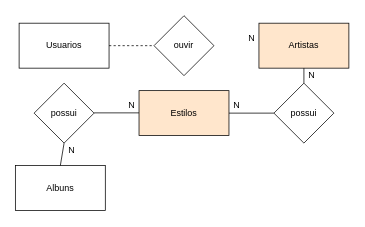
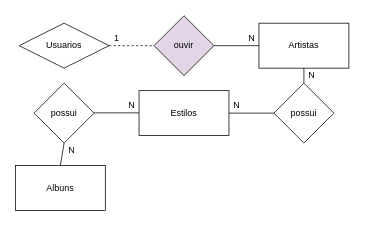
  <mxCell id="0" />
  <mxCell id="1" parent="0" />
- <mxCell id="2" value="Usuarios" style="rounded=0;whiteSpace=wrap;html=1;" vertex="1" parent="1"><mxGeometry x="25" y="30" width="120" height="60" as="geometry" /></mxCell>
- <mxCell id="3" value="ouvir" style="rhombus;whiteSpace=wrap;html=1;" vertex="1" parent="1"><mxGeometry x="205" y="20" width="80" height="80" as="geometry" /></mxCell>
- <mxCell id="4" value="Artistas" style="rounded=0;whiteSpace=wrap;html=1;fillColor=#ffe6cc;" vertex="1" parent="1"><mxGeometry x="345" y="30" width="120" height="60" as="geometry" /></mxCell>
+ <mxCell id="2" value="Usuarios" style="rhombus;whiteSpace=wrap;html=1;" vertex="1" parent="1"><mxGeometry x="25" y="30" width="120" height="60" as="geometry" /></mxCell>
+ <mxCell id="3" value="ouvir" style="rhombus;whiteSpace=wrap;html=1;fillColor=#e1d5e7;" vertex="1" parent="1"><mxGeometry x="205" y="20" width="80" height="80" as="geometry" /></mxCell>
+ <mxCell id="4" value="Artistas" style="rounded=0;whiteSpace=wrap;html=1;" vertex="1" parent="1"><mxGeometry x="345" y="30" width="120" height="60" as="geometry" /></mxCell>
  <mxCell id="5" value="" style="endArrow=none;html=1;exitX=1;exitY=0.5;exitDx=0;exitDy=0;entryX=0;entryY=0.5;entryDx=0;entryDy=0;dashed=1;" edge="1" parent="1" source="2" target="3"><mxGeometry width="50" height="50" relative="1" as="geometry"><mxPoint x="295" y="90" as="sourcePoint" /><mxPoint x="345" y="40" as="targetPoint" /></mxGeometry></mxCell>
+ <mxCell id="6" value="" style="endArrow=none;html=1;exitX=1;exitY=0.5;exitDx=0;exitDy=0;entryX=0;entryY=0.5;entryDx=0;entryDy=0;" edge="1" parent="1" source="3" target="4"><mxGeometry width="50" height="50" relative="1" as="geometry"><mxPoint x="295" y="90" as="sourcePoint" /><mxPoint x="345" y="40" as="targetPoint" /></mxGeometry></mxCell>
+ <mxCell id="7" value="1" style="text;html=1;align=center;verticalAlign=middle;resizable=0;points=[];autosize=1;" vertex="1" parent="1"><mxGeometry x="145" y="40" width="20" height="20" as="geometry" /></mxCell>
  <mxCell id="8" value="N" style="text;html=1;align=center;verticalAlign=middle;resizable=0;points=[];autosize=1;" vertex="1" parent="1"><mxGeometry x="325" y="40" width="20" height="20" as="geometry" /></mxCell>
  <mxCell id="9" value="" style="endArrow=none;html=1;entryX=0.5;entryY=1;entryDx=0;entryDy=0;" edge="1" parent="1" target="4"><mxGeometry width="50" height="50" relative="1" as="geometry"><mxPoint x="405" y="110" as="sourcePoint" /><mxPoint x="345" y="40" as="targetPoint" /></mxGeometry></mxCell>
  <mxCell id="10" value="possui" style="rhombus;whiteSpace=wrap;html=1;" vertex="1" parent="1"><mxGeometry x="365" y="110" width="80" height="80" as="geometry" /></mxCell>
  <mxCell id="11" value="" style="endArrow=none;html=1;exitX=1;exitY=0.5;exitDx=0;exitDy=0;entryX=0;entryY=0.5;entryDx=0;entryDy=0;" edge="1" parent="1"><mxGeometry width="50" height="50" relative="1" as="geometry"><mxPoint x="305" y="150" as="sourcePoint" /><mxPoint x="365" y="150" as="targetPoint" /></mxGeometry></mxCell>
  <mxCell id="12" value="" style="endArrow=none;html=1;exitX=1;exitY=0.5;exitDx=0;exitDy=0;entryX=0;entryY=0.5;entryDx=0;entryDy=0;" edge="1" parent="1"><mxGeometry width="50" height="50" relative="1" as="geometry"><mxPoint x="125" y="149.66" as="sourcePoint" /><mxPoint x="185" y="149.66" as="targetPoint" /></mxGeometry></mxCell>
- <mxCell id="13" value="Estilos" style="rounded=0;whiteSpace=wrap;html=1;fillColor=#ffe6cc;" vertex="1" parent="1"><mxGeometry x="185" y="120" width="120" height="60" as="geometry" /></mxCell>
+ <mxCell id="13" value="Estilos" style="rounded=0;whiteSpace=wrap;html=1;" vertex="1" parent="1"><mxGeometry x="185" y="120" width="120" height="60" as="geometry" /></mxCell>
  <mxCell id="14" value="possui" style="rhombus;whiteSpace=wrap;html=1;" vertex="1" parent="1"><mxGeometry x="45" y="110" width="80" height="80" as="geometry" /></mxCell>
  <mxCell id="15" value="N" style="text;html=1;align=center;verticalAlign=middle;resizable=0;points=[];autosize=1;" vertex="1" parent="1"><mxGeometry x="405" y="90" width="20" height="20" as="geometry" /></mxCell>
  <mxCell id="16" value="N" style="text;html=1;align=center;verticalAlign=middle;resizable=0;points=[];autosize=1;" vertex="1" parent="1"><mxGeometry x="305" y="130" width="20" height="20" as="geometry" /></mxCell>
  <mxCell id="17" value="Albuns" style="rounded=0;whiteSpace=wrap;html=1;" vertex="1" parent="1"><mxGeometry x="20" y="220" width="120" height="60" as="geometry" /></mxCell>
  <mxCell id="18" value="" style="endArrow=none;html=1;entryX=0.5;entryY=1;entryDx=0;entryDy=0;exitX=0.5;exitY=0;exitDx=0;exitDy=0;" edge="1" parent="1" source="17" target="14"><mxGeometry width="50" height="50" relative="1" as="geometry"><mxPoint x="65" y="170" as="sourcePoint" /><mxPoint x="115" y="120" as="targetPoint" /></mxGeometry></mxCell>
  <mxCell id="19" value="N" style="text;html=1;align=center;verticalAlign=middle;resizable=0;points=[];autosize=1;" vertex="1" parent="1"><mxGeometry x="165" y="130" width="20" height="20" as="geometry" /></mxCell>
  <mxCell id="20" value="N" style="text;html=1;align=center;verticalAlign=middle;resizable=0;points=[];autosize=1;" vertex="1" parent="1"><mxGeometry x="85" y="190" width="20" height="20" as="geometry" /></mxCell>
